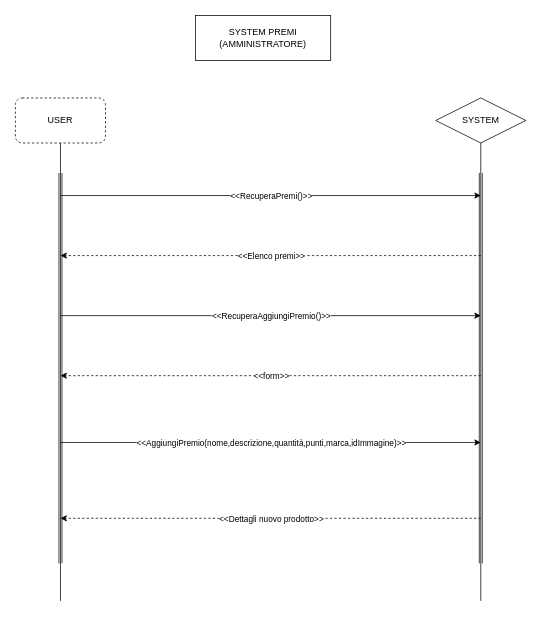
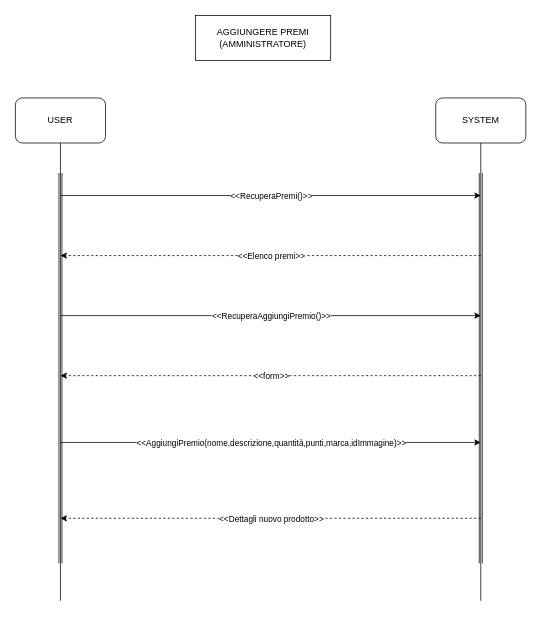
  <mxCell id="0" />
  <mxCell id="1" parent="0" />
- <mxCell id="2" value="USER" style="rounded=1;whiteSpace=wrap;html=1;dashed=1;" parent="1" vertex="1"><mxGeometry x="20" y="130" width="120" height="60" as="geometry" /></mxCell>
- <mxCell id="3" value="SYSTEM" style="rhombus;whiteSpace=wrap;html=1;" parent="1" vertex="1"><mxGeometry x="580" y="130" width="120" height="60" as="geometry" /></mxCell>
+ <mxCell id="2" value="USER" style="rounded=1;whiteSpace=wrap;html=1;" parent="1" vertex="1"><mxGeometry x="20" y="130" width="120" height="60" as="geometry" /></mxCell>
+ <mxCell id="3" value="SYSTEM" style="rounded=1;whiteSpace=wrap;html=1;" parent="1" vertex="1"><mxGeometry x="580" y="130" width="120" height="60" as="geometry" /></mxCell>
  <mxCell id="4" value="" style="endArrow=none;html=1;exitX=0.5;exitY=1;exitDx=0;exitDy=0;" parent="1" source="2" edge="1"><mxGeometry width="50" height="50" relative="1" as="geometry"><mxPoint x="480" y="620" as="sourcePoint" /><mxPoint x="80" y="800" as="targetPoint" /></mxGeometry></mxCell>
  <mxCell id="5" value="" style="endArrow=none;html=1;entryX=0.5;entryY=1;entryDx=0;entryDy=0;" parent="1" target="3" edge="1"><mxGeometry width="50" height="50" relative="1" as="geometry"><mxPoint x="640" y="800" as="sourcePoint" /><mxPoint x="530" y="570" as="targetPoint" /></mxGeometry></mxCell>
  <mxCell id="6" value="" style="shape=link;html=1;" parent="1" edge="1"><mxGeometry width="100" relative="1" as="geometry"><mxPoint x="80" y="230" as="sourcePoint" /><mxPoint x="80" y="750" as="targetPoint" /></mxGeometry></mxCell>
  <mxCell id="7" value="" style="shape=link;html=1;" parent="1" edge="1"><mxGeometry width="100" relative="1" as="geometry"><mxPoint x="640" y="230" as="sourcePoint" /><mxPoint x="640" y="750" as="targetPoint" /></mxGeometry></mxCell>
- <mxCell id="8" value="SYSTEM PREMI&lt;br&gt;(AMMINISTRATORE)" style="rounded=0;whiteSpace=wrap;html=1;" parent="1" vertex="1"><mxGeometry x="260" y="20" width="180" height="60" as="geometry" /></mxCell>
+ <mxCell id="8" value="AGGIUNGERE PREMI&lt;br&gt;(AMMINISTRATORE)" style="rounded=0;whiteSpace=wrap;html=1;" parent="1" vertex="1"><mxGeometry x="260" y="20" width="180" height="60" as="geometry" /></mxCell>
  <mxCell id="9" value="" style="endArrow=classic;html=1;" parent="1" edge="1"><mxGeometry relative="1" as="geometry"><mxPoint x="80" y="260" as="sourcePoint" /><mxPoint x="640" y="260" as="targetPoint" /><Array as="points"><mxPoint x="360" y="260" /></Array></mxGeometry></mxCell>
  <mxCell id="10" value="&amp;lt;&amp;lt;RecuperaPremi()&amp;gt;&amp;gt;" style="edgeLabel;resizable=0;html=1;align=center;verticalAlign=middle;" parent="9" connectable="0" vertex="1"><mxGeometry relative="1" as="geometry" /></mxCell>
  <mxCell id="11" value="" style="endArrow=classic;html=1;dashed=1;" parent="1" edge="1"><mxGeometry relative="1" as="geometry"><mxPoint x="640" y="340" as="sourcePoint" /><mxPoint x="80" y="340" as="targetPoint" /></mxGeometry></mxCell>
  <mxCell id="12" value="&amp;lt;&amp;lt;Elenco premi&amp;gt;&amp;gt;" style="edgeLabel;resizable=0;html=1;align=center;verticalAlign=middle;" parent="11" connectable="0" vertex="1"><mxGeometry relative="1" as="geometry" /></mxCell>
  <mxCell id="13" value="" style="endArrow=classic;html=1;" parent="1" edge="1"><mxGeometry relative="1" as="geometry"><mxPoint x="80" y="420" as="sourcePoint" /><mxPoint x="640" y="420" as="targetPoint" /><Array as="points"><mxPoint x="360" y="420" /></Array></mxGeometry></mxCell>
  <mxCell id="14" value="&amp;lt;&amp;lt;RecuperaAggiungiPremio()&amp;gt;&amp;gt;" style="edgeLabel;resizable=0;html=1;align=center;verticalAlign=middle;" parent="13" connectable="0" vertex="1"><mxGeometry relative="1" as="geometry" /></mxCell>
  <mxCell id="15" value="" style="endArrow=classic;html=1;dashed=1;" parent="1" edge="1"><mxGeometry relative="1" as="geometry"><mxPoint x="640" y="500" as="sourcePoint" /><mxPoint x="80" y="500" as="targetPoint" /></mxGeometry></mxCell>
  <mxCell id="16" value="&amp;lt;&amp;lt;form&amp;gt;&amp;gt;" style="edgeLabel;resizable=0;html=1;align=center;verticalAlign=middle;" parent="15" connectable="0" vertex="1"><mxGeometry relative="1" as="geometry" /></mxCell>
  <mxCell id="17" value="" style="endArrow=classic;html=1;" parent="1" edge="1"><mxGeometry relative="1" as="geometry"><mxPoint x="80" y="589" as="sourcePoint" /><mxPoint x="640" y="589" as="targetPoint" /><Array as="points"><mxPoint x="360" y="589" /></Array></mxGeometry></mxCell>
  <mxCell id="18" value="&amp;lt;&amp;lt;AggiungiPremio(nome,descrizione,quantità,punti,marca,idImmagine)&amp;gt;&amp;gt;" style="edgeLabel;resizable=0;html=1;align=center;verticalAlign=middle;" parent="17" connectable="0" vertex="1"><mxGeometry relative="1" as="geometry" /></mxCell>
  <mxCell id="19" value="" style="endArrow=classic;html=1;dashed=1;" parent="1" edge="1"><mxGeometry relative="1" as="geometry"><mxPoint x="640" y="690" as="sourcePoint" /><mxPoint x="80" y="690" as="targetPoint" /></mxGeometry></mxCell>
  <mxCell id="20" value="&amp;lt;&amp;lt;Dettagli nuovo prodotto&amp;gt;&amp;gt;" style="edgeLabel;resizable=0;html=1;align=center;verticalAlign=middle;" parent="19" connectable="0" vertex="1"><mxGeometry relative="1" as="geometry" /></mxCell>
